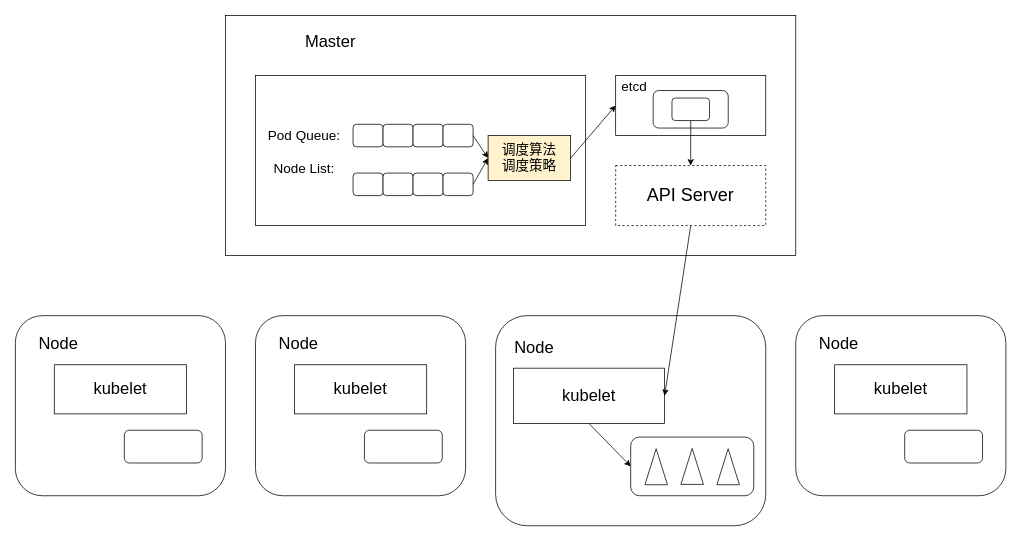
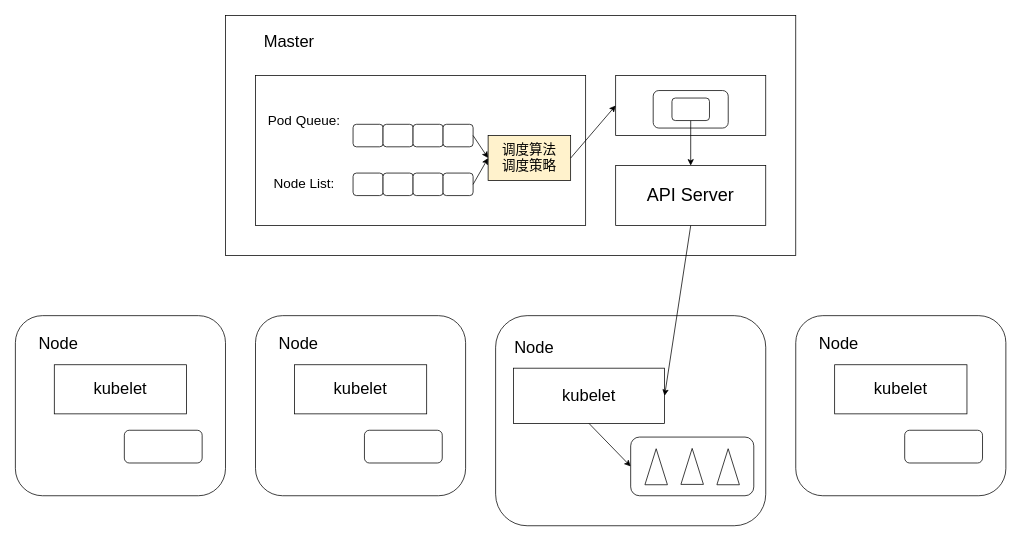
  <mxCell id="0" />
  <mxCell id="1" parent="0" />
  <mxCell id="2" value="" style="group" vertex="1" connectable="0" parent="1"><mxGeometry x="20" y="20" width="1320" height="680" as="geometry" /></mxCell>
  <mxCell id="3" value="" style="group" vertex="1" connectable="0" parent="2"><mxGeometry x="280" width="760" height="320" as="geometry" /></mxCell>
  <mxCell id="4" value="" style="rounded=0;whiteSpace=wrap;html=1;fillColor=none;" vertex="1" parent="3"><mxGeometry width="760" height="320" as="geometry" /></mxCell>
  <mxCell id="5" value="" style="rounded=0;whiteSpace=wrap;html=1;fillColor=none;" vertex="1" parent="3"><mxGeometry x="40" y="80" width="440" height="200" as="geometry" /></mxCell>
  <mxCell id="6" value="" style="rounded=0;whiteSpace=wrap;html=1;fillColor=none;" vertex="1" parent="3"><mxGeometry x="520" y="80" width="200" height="80" as="geometry" /></mxCell>
- <mxCell id="7" value="&lt;font style=&quot;font-size: 24px;&quot;&gt;API Server&lt;/font&gt;" style="rounded=0;whiteSpace=wrap;html=1;dashed=1;" vertex="1" parent="3"><mxGeometry x="520" y="200" width="200" height="80" as="geometry" /></mxCell>
- <mxCell id="8" value="&lt;font style=&quot;font-size: 22px;&quot;&gt;Master&lt;/font&gt;" style="text;html=1;strokeColor=none;fillColor=none;align=center;verticalAlign=middle;whiteSpace=wrap;rounded=0;" vertex="1" parent="3"><mxGeometry x="95" y="20" width="90" height="30" as="geometry" /></mxCell>
- <mxCell id="9" value="&lt;font style=&quot;font-size: 18px;&quot;&gt;Pod Queue:&lt;/font&gt;" style="text;html=1;strokeColor=none;fillColor=none;align=center;verticalAlign=middle;whiteSpace=wrap;rounded=0;" vertex="1" parent="3"><mxGeometry x="50" y="145" width="110" height="30" as="geometry" /></mxCell>
- <mxCell id="10" value="&lt;font style=&quot;font-size: 18px;&quot;&gt;Node List:&lt;/font&gt;" style="text;html=1;strokeColor=none;fillColor=none;align=center;verticalAlign=middle;whiteSpace=wrap;rounded=0;" vertex="1" parent="3"><mxGeometry x="50" y="190" width="110" height="30" as="geometry" /></mxCell>
+ <mxCell id="7" value="&lt;font style=&quot;font-size: 24px;&quot;&gt;API Server&lt;/font&gt;" style="rounded=0;whiteSpace=wrap;html=1;" vertex="1" parent="3"><mxGeometry x="520" y="200" width="200" height="80" as="geometry" /></mxCell>
+ <mxCell id="8" value="&lt;font style=&quot;font-size: 22px;&quot;&gt;Master&lt;/font&gt;" style="text;html=1;strokeColor=none;fillColor=none;align=center;verticalAlign=middle;whiteSpace=wrap;rounded=0;" vertex="1" parent="3"><mxGeometry x="40" y="20" width="90" height="30" as="geometry" /></mxCell>
+ <mxCell id="9" value="&lt;font style=&quot;font-size: 18px;&quot;&gt;Pod Queue:&lt;/font&gt;" style="text;html=1;strokeColor=none;fillColor=none;align=center;verticalAlign=middle;whiteSpace=wrap;rounded=0;" vertex="1" parent="3"><mxGeometry x="50" y="125" width="110" height="30" as="geometry" /></mxCell>
+ <mxCell id="10" value="&lt;font style=&quot;font-size: 18px;&quot;&gt;Node List:&lt;/font&gt;" style="text;html=1;strokeColor=none;fillColor=none;align=center;verticalAlign=middle;whiteSpace=wrap;rounded=0;" vertex="1" parent="3"><mxGeometry x="50" y="210" width="110" height="30" as="geometry" /></mxCell>
  <mxCell id="11" value="" style="rounded=1;whiteSpace=wrap;html=1;" vertex="1" parent="3"><mxGeometry x="170" y="145" width="40" height="30" as="geometry" /></mxCell>
  <mxCell id="12" value="" style="rounded=1;whiteSpace=wrap;html=1;" vertex="1" parent="3"><mxGeometry x="210" y="145" width="40" height="30" as="geometry" /></mxCell>
  <mxCell id="13" value="" style="rounded=1;whiteSpace=wrap;html=1;" vertex="1" parent="3"><mxGeometry x="250" y="145" width="40" height="30" as="geometry" /></mxCell>
  <mxCell id="14" value="" style="rounded=1;whiteSpace=wrap;html=1;" vertex="1" parent="3"><mxGeometry x="290" y="145" width="40" height="30" as="geometry" /></mxCell>
  <mxCell id="15" value="" style="rounded=1;whiteSpace=wrap;html=1;" vertex="1" parent="3"><mxGeometry x="170" y="210" width="40" height="30" as="geometry" /></mxCell>
  <mxCell id="16" value="" style="rounded=1;whiteSpace=wrap;html=1;" vertex="1" parent="3"><mxGeometry x="210" y="210" width="40" height="30" as="geometry" /></mxCell>
  <mxCell id="17" value="" style="rounded=1;whiteSpace=wrap;html=1;" vertex="1" parent="3"><mxGeometry x="250" y="210" width="40" height="30" as="geometry" /></mxCell>
  <mxCell id="18" value="" style="rounded=1;whiteSpace=wrap;html=1;" vertex="1" parent="3"><mxGeometry x="290" y="210" width="40" height="30" as="geometry" /></mxCell>
  <mxCell id="19" value="&lt;font style=&quot;font-size: 18px;&quot;&gt;调度算法&lt;br&gt;调度策略&lt;/font&gt;" style="rounded=0;whiteSpace=wrap;html=1;fillColor=#fff2cc;" vertex="1" parent="3"><mxGeometry x="350" y="160" width="110" height="60" as="geometry" /></mxCell>
  <mxCell id="20" value="" style="rounded=1;whiteSpace=wrap;html=1;" vertex="1" parent="3"><mxGeometry x="570" y="100" width="100" height="50" as="geometry" /></mxCell>
  <mxCell id="21" value="" style="edgeStyle=orthogonalEdgeStyle;rounded=0;orthogonalLoop=1;jettySize=auto;html=1;" edge="1" parent="3" source="22" target="7"><mxGeometry relative="1" as="geometry" /></mxCell>
  <mxCell id="22" value="" style="rounded=1;whiteSpace=wrap;html=1;" vertex="1" parent="3"><mxGeometry x="595" y="110" width="50" height="30" as="geometry" /></mxCell>
- <mxCell id="23" value="&lt;font style=&quot;font-size: 18px;&quot;&gt;etcd&lt;/font&gt;" style="text;html=1;strokeColor=none;fillColor=none;align=center;verticalAlign=middle;whiteSpace=wrap;rounded=0;" vertex="1" parent="3"><mxGeometry x="520" y="80" width="50" height="30" as="geometry" /></mxCell>
  <mxCell id="24" value="" style="endArrow=classic;html=1;rounded=0;exitX=1;exitY=0.5;exitDx=0;exitDy=0;entryX=0;entryY=0.5;entryDx=0;entryDy=0;" edge="1" parent="3" source="14" target="19"><mxGeometry width="50" height="50" relative="1" as="geometry"><mxPoint x="340" y="160" as="sourcePoint" /><mxPoint x="390" y="110" as="targetPoint" /></mxGeometry></mxCell>
  <mxCell id="25" value="" style="endArrow=classic;html=1;rounded=0;exitX=1;exitY=0.5;exitDx=0;exitDy=0;entryX=0;entryY=0.5;entryDx=0;entryDy=0;" edge="1" parent="3" source="18" target="19"><mxGeometry width="50" height="50" relative="1" as="geometry"><mxPoint x="340" y="225" as="sourcePoint" /><mxPoint x="360" y="255" as="targetPoint" /></mxGeometry></mxCell>
  <mxCell id="26" value="" style="endArrow=classic;html=1;rounded=0;exitX=1;exitY=0.5;exitDx=0;exitDy=0;entryX=0;entryY=0.5;entryDx=0;entryDy=0;" edge="1" parent="3" source="19" target="6"><mxGeometry width="50" height="50" relative="1" as="geometry"><mxPoint x="470" y="190" as="sourcePoint" /><mxPoint x="520" y="140" as="targetPoint" /></mxGeometry></mxCell>
  <mxCell id="27" value="" style="group" vertex="1" connectable="0" parent="2"><mxGeometry y="400" width="280" height="240" as="geometry" /></mxCell>
  <mxCell id="28" value="" style="rounded=1;whiteSpace=wrap;html=1;fillColor=none;" vertex="1" parent="27"><mxGeometry width="280" height="240" as="geometry" /></mxCell>
  <mxCell id="29" value="&lt;font style=&quot;font-size: 22px;&quot;&gt;Node&lt;/font&gt;" style="text;html=1;strokeColor=none;fillColor=none;align=center;verticalAlign=middle;whiteSpace=wrap;rounded=0;" vertex="1" parent="27"><mxGeometry x="20.741" y="21.818" width="72.593" height="32.727" as="geometry" /></mxCell>
  <mxCell id="30" value="&lt;font style=&quot;font-size: 22px;&quot;&gt;kubelet&lt;/font&gt;" style="rounded=0;whiteSpace=wrap;html=1;" vertex="1" parent="27"><mxGeometry x="51.852" y="65.455" width="176.296" height="65.455" as="geometry" /></mxCell>
  <mxCell id="31" value="" style="rounded=1;whiteSpace=wrap;html=1;" vertex="1" parent="27"><mxGeometry x="145.185" y="152.727" width="103.704" height="43.636" as="geometry" /></mxCell>
  <mxCell id="32" value="" style="rounded=1;whiteSpace=wrap;html=1;fillColor=none;" vertex="1" parent="2"><mxGeometry x="640" y="400" width="360" height="280" as="geometry" /></mxCell>
  <mxCell id="33" value="&lt;font style=&quot;font-size: 22px;&quot;&gt;Node&lt;/font&gt;" style="text;html=1;strokeColor=none;fillColor=none;align=center;verticalAlign=middle;whiteSpace=wrap;rounded=0;" vertex="1" parent="2"><mxGeometry x="650.004" y="424.545" width="82.963" height="36.818" as="geometry" /></mxCell>
  <mxCell id="34" value="&lt;font style=&quot;font-size: 22px;&quot;&gt;kubelet&lt;/font&gt;" style="rounded=0;whiteSpace=wrap;html=1;" vertex="1" parent="2"><mxGeometry x="663.699" y="469.996" width="201.481" height="73.636" as="geometry" /></mxCell>
  <mxCell id="35" value="" style="rounded=1;whiteSpace=wrap;html=1;" vertex="1" parent="2"><mxGeometry x="820" y="561.82" width="164.07" height="78.18" as="geometry" /></mxCell>
  <mxCell id="36" value="" style="endArrow=classic;html=1;rounded=0;exitX=0.5;exitY=1;exitDx=0;exitDy=0;entryX=0;entryY=0.5;entryDx=0;entryDy=0;" edge="1" parent="2" source="34" target="35"><mxGeometry width="50" height="50" relative="1" as="geometry"><mxPoint x="720" y="650" as="sourcePoint" /><mxPoint x="770" y="600" as="targetPoint" /></mxGeometry></mxCell>
  <mxCell id="37" value="" style="triangle;whiteSpace=wrap;html=1;rotation=-90;" vertex="1" parent="2"><mxGeometry x="830" y="586.36" width="47.96" height="30" as="geometry" /></mxCell>
  <mxCell id="38" value="" style="triangle;whiteSpace=wrap;html=1;rotation=-90;" vertex="1" parent="2"><mxGeometry x="877.96" y="585.91" width="47.96" height="30" as="geometry" /></mxCell>
  <mxCell id="39" value="" style="triangle;whiteSpace=wrap;html=1;rotation=-90;" vertex="1" parent="2"><mxGeometry x="925.92" y="586.36" width="47.96" height="30" as="geometry" /></mxCell>
  <mxCell id="40" value="" style="group" vertex="1" connectable="0" parent="2"><mxGeometry x="320" y="400" width="280" height="240" as="geometry" /></mxCell>
  <mxCell id="41" value="" style="rounded=1;whiteSpace=wrap;html=1;fillColor=none;" vertex="1" parent="40"><mxGeometry width="280" height="240" as="geometry" /></mxCell>
  <mxCell id="42" value="&lt;font style=&quot;font-size: 22px;&quot;&gt;Node&lt;/font&gt;" style="text;html=1;strokeColor=none;fillColor=none;align=center;verticalAlign=middle;whiteSpace=wrap;rounded=0;" vertex="1" parent="40"><mxGeometry x="20.741" y="21.818" width="72.593" height="32.727" as="geometry" /></mxCell>
  <mxCell id="43" value="&lt;font style=&quot;font-size: 22px;&quot;&gt;kubelet&lt;/font&gt;" style="rounded=0;whiteSpace=wrap;html=1;" vertex="1" parent="40"><mxGeometry x="51.852" y="65.455" width="176.296" height="65.455" as="geometry" /></mxCell>
  <mxCell id="44" value="" style="rounded=1;whiteSpace=wrap;html=1;" vertex="1" parent="40"><mxGeometry x="145.185" y="152.727" width="103.704" height="43.636" as="geometry" /></mxCell>
  <mxCell id="45" value="" style="group" vertex="1" connectable="0" parent="2"><mxGeometry x="1040" y="400" width="280" height="240" as="geometry" /></mxCell>
  <mxCell id="46" value="" style="rounded=1;whiteSpace=wrap;html=1;fillColor=none;" vertex="1" parent="45"><mxGeometry width="280" height="240" as="geometry" /></mxCell>
  <mxCell id="47" value="&lt;font style=&quot;font-size: 22px;&quot;&gt;Node&lt;/font&gt;" style="text;html=1;strokeColor=none;fillColor=none;align=center;verticalAlign=middle;whiteSpace=wrap;rounded=0;" vertex="1" parent="45"><mxGeometry x="20.741" y="21.818" width="72.593" height="32.727" as="geometry" /></mxCell>
  <mxCell id="48" value="&lt;font style=&quot;font-size: 22px;&quot;&gt;kubelet&lt;/font&gt;" style="rounded=0;whiteSpace=wrap;html=1;" vertex="1" parent="45"><mxGeometry x="51.852" y="65.455" width="176.296" height="65.455" as="geometry" /></mxCell>
  <mxCell id="49" value="" style="rounded=1;whiteSpace=wrap;html=1;" vertex="1" parent="45"><mxGeometry x="145.185" y="152.727" width="103.704" height="43.636" as="geometry" /></mxCell>
  <mxCell id="50" value="" style="endArrow=classic;html=1;rounded=0;exitX=0.5;exitY=1;exitDx=0;exitDy=0;entryX=1;entryY=0.5;entryDx=0;entryDy=0;" edge="1" parent="2" source="7" target="34"><mxGeometry width="50" height="50" relative="1" as="geometry"><mxPoint x="1000" y="380" as="sourcePoint" /><mxPoint x="1050" y="330" as="targetPoint" /></mxGeometry></mxCell>
